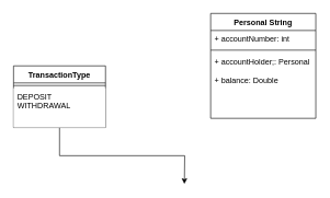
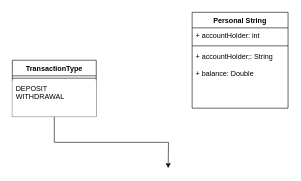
  <mxCell id="0" />
  <mxCell id="1" parent="0" />
  <mxCell id="2" style="edgeStyle=orthogonalEdgeStyle;rounded=0;orthogonalLoop=1;jettySize=auto;html=1;exitX=0.5;exitY=1;exitDx=0;exitDy=0;" edge="1" parent="1" source="3"><mxGeometry relative="1" as="geometry"><mxPoint x="280" y="280" as="targetPoint" /></mxGeometry></mxCell>
  <mxCell id="3" value="TransactionType" style="swimlane;fontStyle=1;align=center;verticalAlign=top;childLayout=stackLayout;horizontal=1;startSize=26;horizontalStack=0;resizeParent=1;resizeParentMax=0;resizeLast=0;collapsible=1;marginBottom=0;whiteSpace=wrap;html=1;" vertex="1" parent="1"><mxGeometry x="20" y="100" width="140" height="94" as="geometry" /></mxCell>
  <mxCell id="4" value="" style="line;strokeWidth=1;fillColor=none;align=left;verticalAlign=middle;spacingTop=-1;spacingLeft=3;spacingRight=3;rotatable=0;labelPosition=right;points=[];portConstraint=eastwest;strokeColor=inherit;" vertex="1" parent="3"><mxGeometry y="26" width="140" height="8" as="geometry" /></mxCell>
  <mxCell id="5" value="&lt;div&gt;DEPOSIT&lt;/div&gt;&lt;div&gt;WITHDRAWAL&lt;br&gt;&lt;/div&gt;" style="text;align=left;verticalAlign=top;spacingLeft=4;spacingRight=4;overflow=hidden;rotatable=0;points=[[0,0.5],[1,0.5]];portConstraint=eastwest;whiteSpace=wrap;html=1;fillColor=default;" vertex="1" parent="3"><mxGeometry y="34" width="140" height="60" as="geometry" /></mxCell>
  <mxCell id="6" value="Personal String" style="swimlane;fontStyle=1;align=center;verticalAlign=top;childLayout=stackLayout;horizontal=1;startSize=26;horizontalStack=0;resizeParent=1;resizeParentMax=0;resizeLast=0;collapsible=1;marginBottom=0;whiteSpace=wrap;html=1;" vertex="1" parent="1"><mxGeometry x="320" y="20" width="160" height="160" as="geometry" /></mxCell>
- <mxCell id="7" value="+ accountNumber: int" style="text;strokeColor=none;fillColor=none;align=left;verticalAlign=top;spacingLeft=4;spacingRight=4;overflow=hidden;rotatable=0;points=[[0,0.5],[1,0.5]];portConstraint=eastwest;whiteSpace=wrap;html=1;" vertex="1" parent="6"><mxGeometry y="26" width="160" height="26" as="geometry" /></mxCell>
+ <mxCell id="7" value="+ accountHolder: int" style="text;strokeColor=none;fillColor=none;align=left;verticalAlign=top;spacingLeft=4;spacingRight=4;overflow=hidden;rotatable=0;points=[[0,0.5],[1,0.5]];portConstraint=eastwest;whiteSpace=wrap;html=1;" vertex="1" parent="6"><mxGeometry y="26" width="160" height="26" as="geometry" /></mxCell>
  <mxCell id="8" value="" style="line;strokeWidth=1;fillColor=none;align=left;verticalAlign=middle;spacingTop=-1;spacingLeft=3;spacingRight=3;rotatable=0;labelPosition=right;points=[];portConstraint=eastwest;strokeColor=inherit;" vertex="1" parent="6"><mxGeometry y="52" width="160" height="8" as="geometry" /></mxCell>
- <mxCell id="9" value="&lt;div&gt;+ accountHolder;: Personal&lt;/div&gt;&lt;div&gt;&lt;br&gt;&lt;/div&gt;&lt;div&gt;+ balance: Double&lt;br&gt;&lt;/div&gt;" style="text;strokeColor=none;fillColor=none;align=left;verticalAlign=top;spacingLeft=4;spacingRight=4;overflow=hidden;rotatable=0;points=[[0,0.5],[1,0.5]];portConstraint=eastwest;whiteSpace=wrap;html=1;" vertex="1" parent="6"><mxGeometry y="60" width="160" height="100" as="geometry" /></mxCell>
+ <mxCell id="9" value="&lt;div&gt;+ accountHolder;: String&lt;/div&gt;&lt;div&gt;&lt;br&gt;&lt;/div&gt;&lt;div&gt;+ balance: Double&lt;br&gt;&lt;/div&gt;" style="text;strokeColor=none;fillColor=none;align=left;verticalAlign=top;spacingLeft=4;spacingRight=4;overflow=hidden;rotatable=0;points=[[0,0.5],[1,0.5]];portConstraint=eastwest;whiteSpace=wrap;html=1;" vertex="1" parent="6"><mxGeometry y="60" width="160" height="100" as="geometry" /></mxCell>
